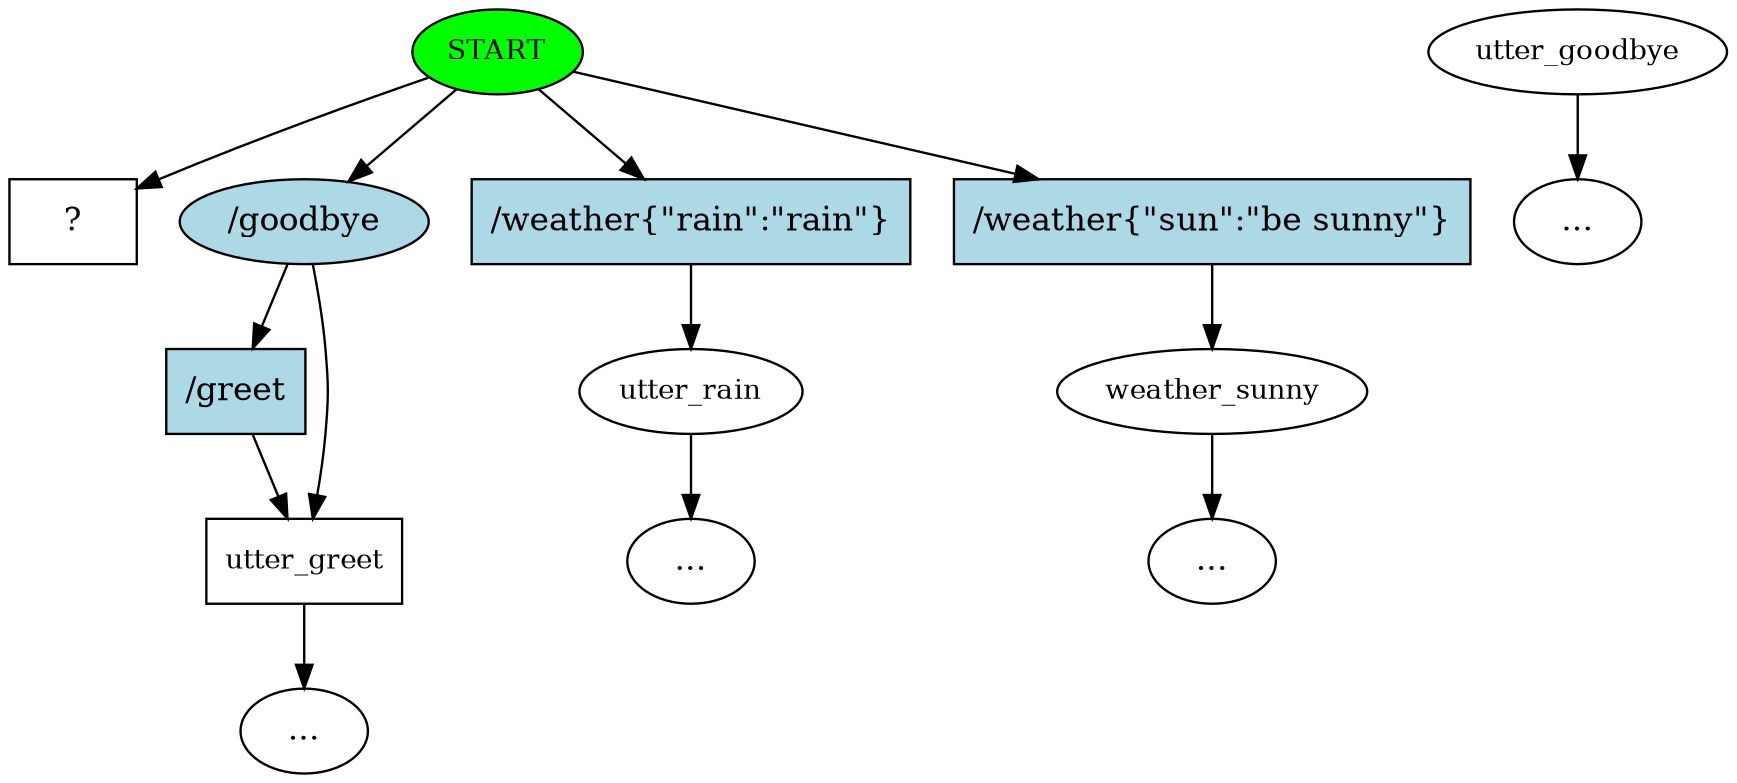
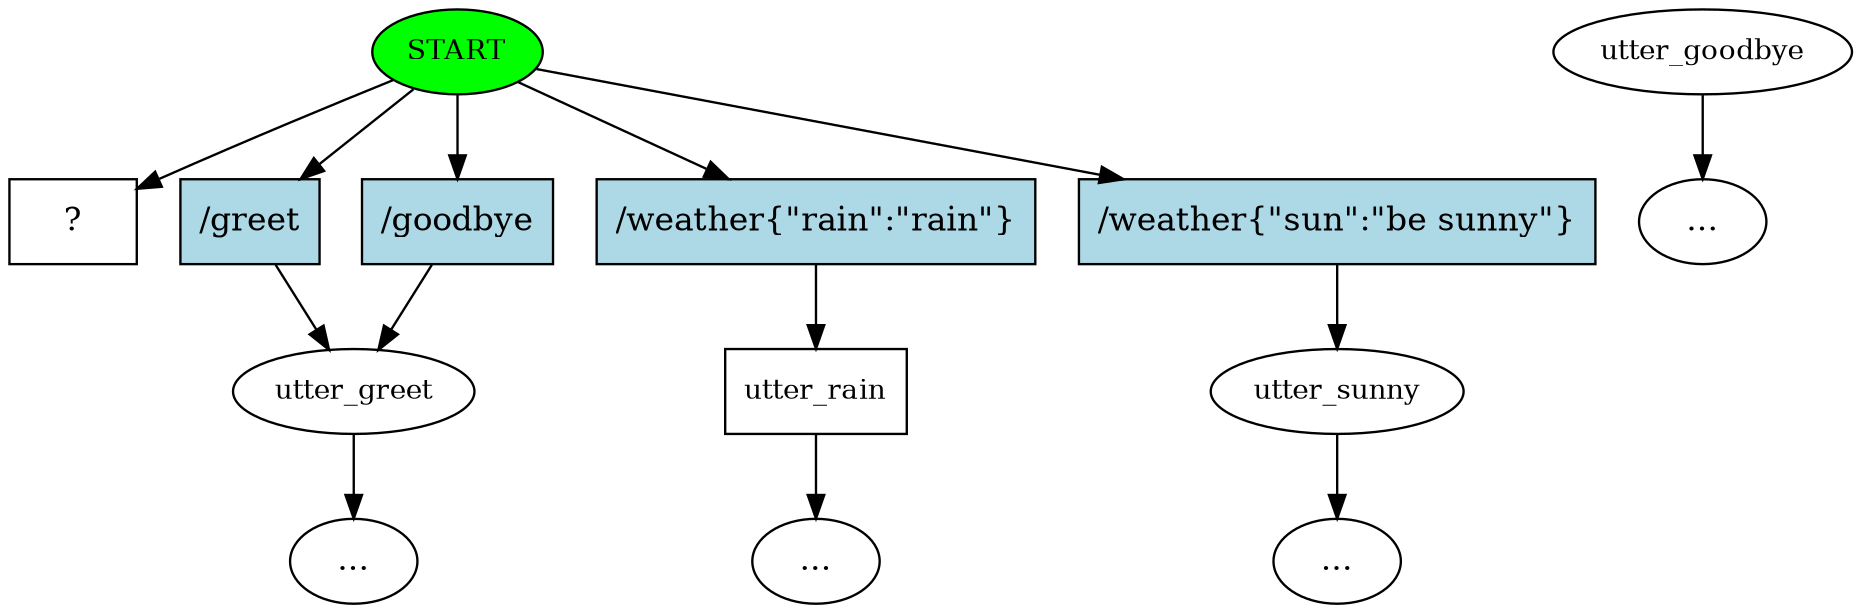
  digraph {
    n1 [fillcolor=green fontsize=12 label=START style=filled]
    n2 [label="  ?  " shape=rect]
    n3 [fillcolor=lightblue label="/greet" shape=rect style=filled]
-   n4 [fillcolor=lightblue label="/goodbye" shape=ellipse style=filled]
+   n4 [fillcolor=lightblue label="/goodbye" shape=rect style=filled]
    n5 [fillcolor=lightblue label="/weather{\"rain\":\"rain\"}" shape=rect style=filled]
    n6 [fillcolor=lightblue label="/weather{\"sun\":\"be sunny\"}" shape=rect style=filled]
-   n7 [fontsize=12 label=utter_greet shape=box]
-   n8 [fontsize=12 label=utter_rain]
-   n9 [fontsize=12 label=weather_sunny]
+   n7 [fontsize=12 label=utter_greet]
+   n8 [fontsize=12 label=utter_rain shape=box]
+   n9 [fontsize=12 label=utter_sunny]
    n10 [label="..."]
    n11 [fontsize=12 label=utter_goodbye]
    n12 [label="..."]
    n13 [label="..."]
    n14 [label="..."]
    n1 -> n2
-   n4 -> n3
+   n1 -> n3
    n1 -> n4
    n1 -> n5
    n1 -> n6
    n3 -> n7
    n4 -> n7
    n5 -> n8
    n6 -> n9
    n7 -> n10
    n8 -> n13
    n9 -> n14
    n11 -> n12
  }
